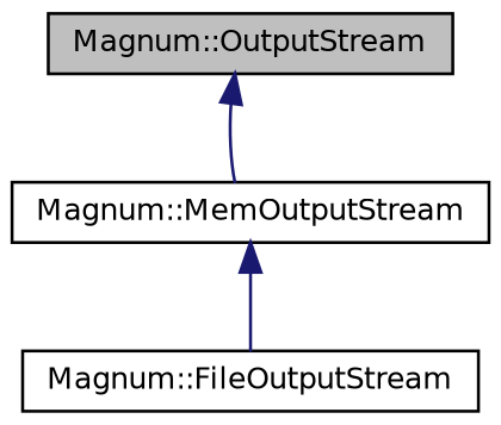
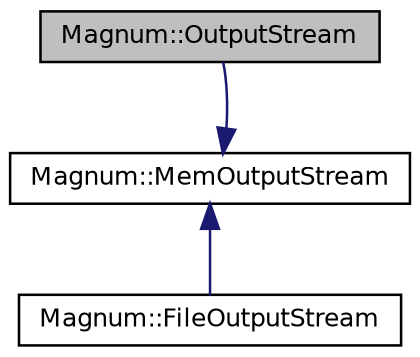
  digraph {
    node [color=black fillcolor=white fontname=Helvetica fontsize=10 shape=record style=filled]
    edge [color=midnightblue dir=back fontname=Helvetica fontsize=10 labelfontname=Helvetica labelfontsize=10 style=solid]
    n1 [fillcolor=grey75 fontcolor=black height=0.2 label="Magnum::OutputStream" width=0.4]
    n2 [height=0.2 label="Magnum::MemOutputStream" width=0.4]
    n3 [height=0.2 label="Magnum::FileOutputStream" width=0.4]
-   n1 -> n2
+   n2 -> n1
    n2 -> n3
  }
